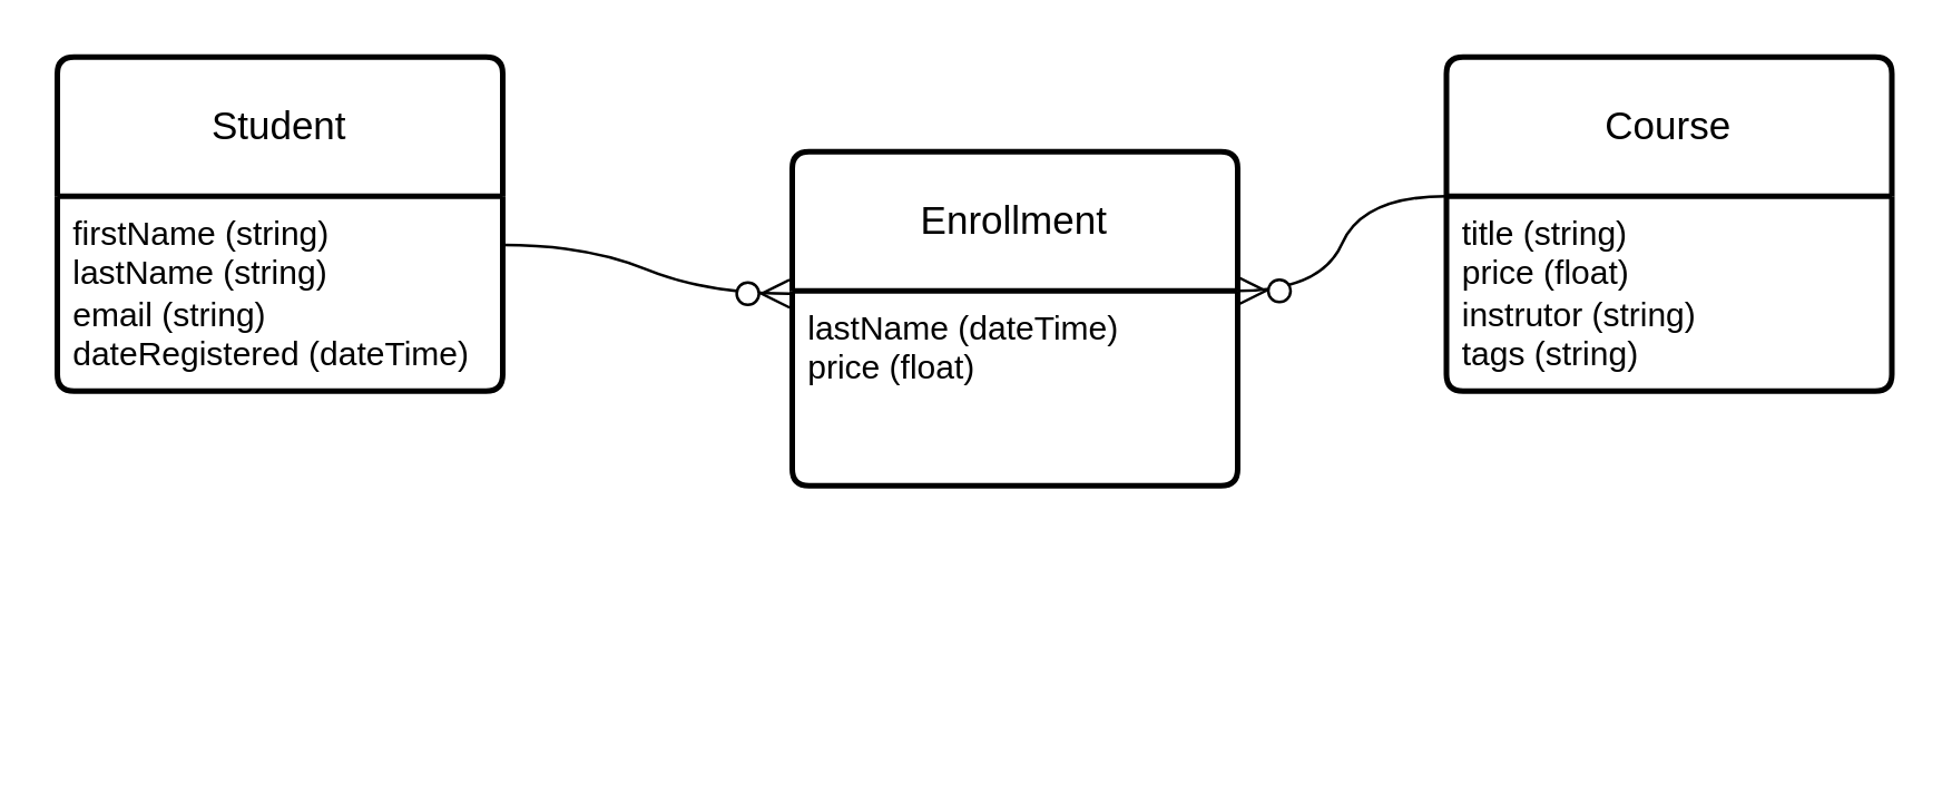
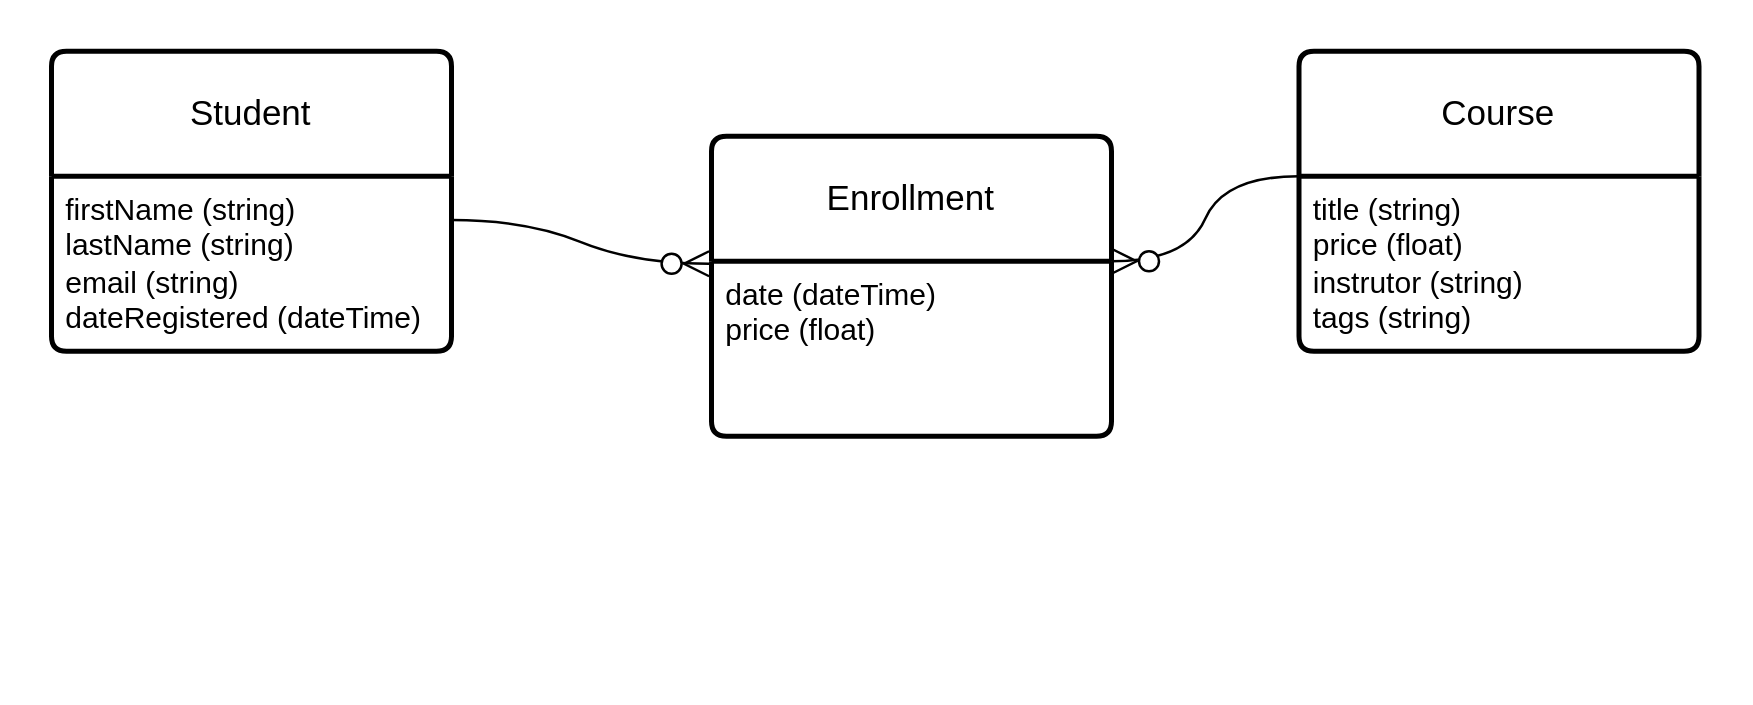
  <mxCell id="0" />
  <mxCell id="1" parent="0" />
  <mxCell id="2" value="Student" style="swimlane;childLayout=stackLayout;horizontal=1;startSize=50;horizontalStack=0;rounded=1;fontSize=14;fontStyle=0;strokeWidth=2;resizeParent=0;resizeLast=1;shadow=0;dashed=0;align=center;arcSize=4;whiteSpace=wrap;html=1;" vertex="1" parent="1"><mxGeometry x="20" y="20" width="160" height="120" as="geometry" /></mxCell>
  <mxCell id="3" value="firstName (string)&lt;div&gt;lastName (string)&lt;/div&gt;&lt;div&gt;email (string)&lt;/div&gt;&lt;div&gt;dateRegistered (dateTime)&lt;br&gt;&lt;div&gt;&lt;br&gt;&lt;/div&gt;&lt;div&gt;&lt;br&gt;&lt;/div&gt;&lt;div&gt;&lt;br&gt;&lt;/div&gt;&lt;div&gt;&lt;br&gt;&lt;/div&gt;&lt;div&gt;&lt;br&gt;&lt;/div&gt;&lt;/div&gt;" style="align=left;strokeColor=none;fillColor=none;spacingLeft=4;fontSize=12;verticalAlign=top;resizable=0;rotatable=0;part=1;html=1;" vertex="1" parent="2"><mxGeometry y="50" width="160" height="70" as="geometry" /></mxCell>
  <mxCell id="4" value="Course" style="swimlane;childLayout=stackLayout;horizontal=1;startSize=50;horizontalStack=0;rounded=1;fontSize=14;fontStyle=0;strokeWidth=2;resizeParent=0;resizeLast=1;shadow=0;dashed=0;align=center;arcSize=4;whiteSpace=wrap;html=1;" vertex="1" parent="1"><mxGeometry x="519" y="20" width="160" height="120" as="geometry"><mxRectangle x="239" y="45" width="80" height="50" as="alternateBounds" /></mxGeometry></mxCell>
  <mxCell id="5" value="&lt;div&gt;title (string)&lt;/div&gt;&lt;div&gt;price (float)&lt;/div&gt;&lt;div&gt;instrutor (string)&lt;/div&gt;&lt;div&gt;tags (string)&lt;/div&gt;" style="align=left;strokeColor=none;fillColor=none;spacingLeft=4;fontSize=12;verticalAlign=top;resizable=0;rotatable=0;part=1;html=1;" vertex="1" parent="4"><mxGeometry y="50" width="160" height="70" as="geometry" /></mxCell>
  <mxCell id="6" value="Enrollment" style="swimlane;childLayout=stackLayout;horizontal=1;startSize=50;horizontalStack=0;rounded=1;fontSize=14;fontStyle=0;strokeWidth=2;resizeParent=0;resizeLast=1;shadow=0;dashed=0;align=center;arcSize=4;whiteSpace=wrap;html=1;" vertex="1" parent="1"><mxGeometry x="284" y="54" width="160" height="120" as="geometry" /></mxCell>
- <mxCell id="7" value="lastName (dateTime)&lt;div&gt;price (float)&lt;/div&gt;" style="align=left;strokeColor=none;fillColor=none;spacingLeft=4;fontSize=12;verticalAlign=top;resizable=0;rotatable=0;part=1;html=1;" vertex="1" parent="6"><mxGeometry y="50" width="160" height="70" as="geometry" /></mxCell>
+ <mxCell id="7" value="date (dateTime)&lt;div&gt;price (float)&lt;/div&gt;" style="align=left;strokeColor=none;fillColor=none;spacingLeft=4;fontSize=12;verticalAlign=top;resizable=0;rotatable=0;part=1;html=1;" vertex="1" parent="6"><mxGeometry y="50" width="160" height="70" as="geometry" /></mxCell>
  <mxCell id="8" value="" style="edgeStyle=entityRelationEdgeStyle;fontSize=12;html=1;endArrow=ERzeroToMany;endFill=1;rounded=0;startSize=8;endSize=8;curved=1;entryX=-0.006;entryY=0.425;entryDx=0;entryDy=0;exitX=1;exitY=0.25;exitDx=0;exitDy=0;entryPerimeter=0;" edge="1" parent="1" source="3" target="6"><mxGeometry width="100" height="100" relative="1" as="geometry"><mxPoint x="143" y="124" as="sourcePoint" /><mxPoint x="233" y="219.5" as="targetPoint" /><Array as="points"><mxPoint x="199" y="259.5" /></Array></mxGeometry></mxCell>
  <mxCell id="9" value="" style="edgeStyle=entityRelationEdgeStyle;fontSize=12;html=1;endArrow=ERzeroToMany;endFill=1;rounded=0;startSize=8;endSize=8;curved=1;entryX=1;entryY=0;entryDx=0;entryDy=0;exitX=0;exitY=0;exitDx=0;exitDy=0;" edge="1" parent="1" source="5" target="7"><mxGeometry width="100" height="100" relative="1" as="geometry"><mxPoint x="373" y="7" as="sourcePoint" /><mxPoint x="462" y="153" as="targetPoint" /><Array as="points"><mxPoint x="413" y="191.5" /><mxPoint x="432" y="60" /></Array></mxGeometry></mxCell>
